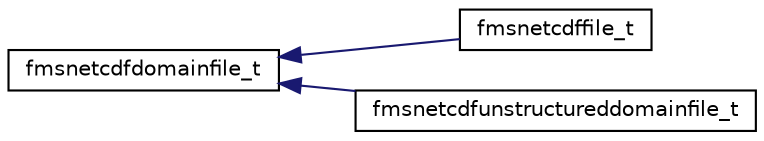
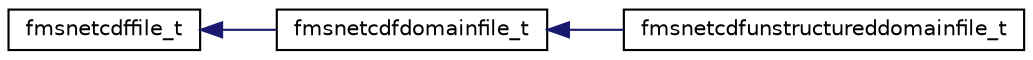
  digraph {
    rankdir=LR
    node [color=black fillcolor=white fontname=Helvetica fontsize=10 shape=record style=filled]
    edge [color=midnightblue dir=back fontname=Helvetica fontsize=10 labelfontname=Helvetica labelfontsize=10 style=solid]
    n1 [height=0.2 label=fmsnetcdffile_t width=0.4]
    n2 [height=0.2 label=fmsnetcdfdomainfile_t width=0.4]
    n3 [height=0.2 label=fmsnetcdfunstructureddomainfile_t width=0.4]
-   n2 -> n1
+   n1 -> n2
    n2 -> n3
  }
